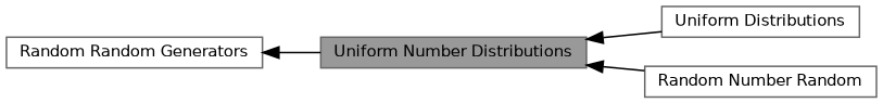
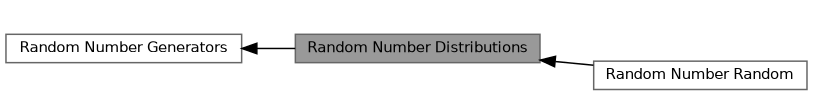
  digraph {
    rankdir=LR
    node [color=grey40 fillcolor=white fontname=Helvetica fontsize=10 shape=box style=filled]
    edge [dir=back fontname=Helvetica fontsize=10 labelfontname=Helvetica labelfontsize=10 shape=plaintext style=solid]
-   n1 [color=gray40 fillcolor=grey60 fontcolor=black height=0.2 label="Uniform Number Distributions" width=0.4]
-   n2 [height=0.2 label="Uniform Distributions" width=0.4]
+   n1 [color=gray40 fillcolor=grey60 fontcolor=black height=0.2 label="Random Number Distributions" width=0.4]
    n3 [height=0.2 label="Random Number Random" width=0.4]
-   n4 [height=0.2 label="Random Random Generators" width=0.4]
-   n1 -> n2
+   n4 [height=0.2 label="Random Number Generators" width=0.4]
    n1 -> n3
    n4 -> n1
  }
